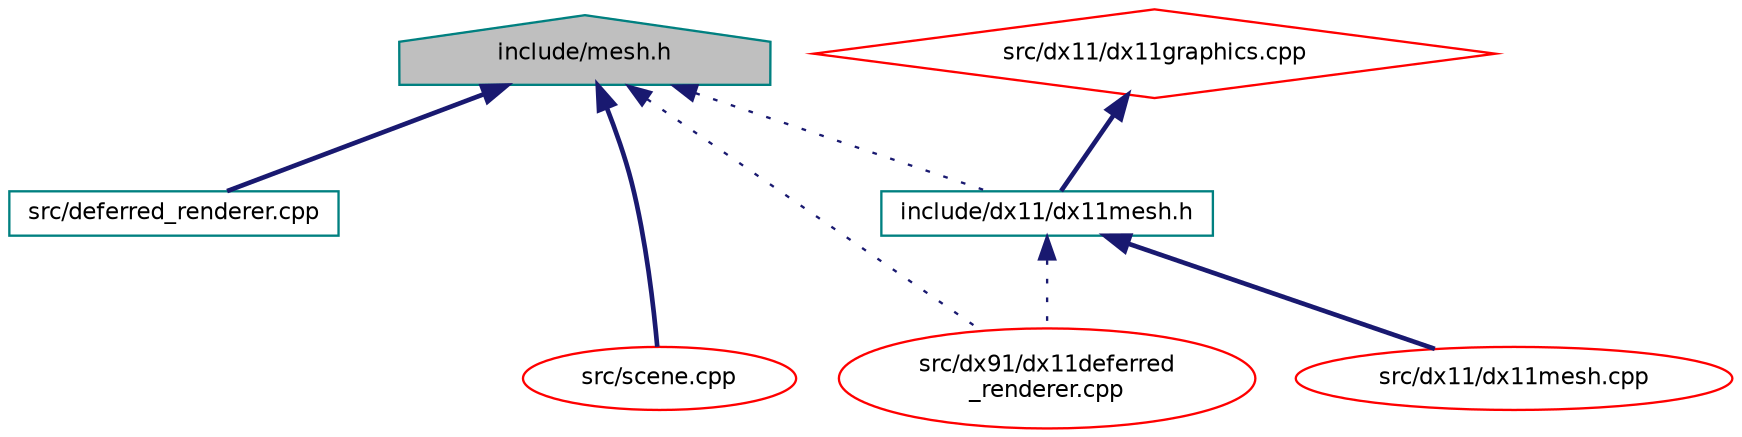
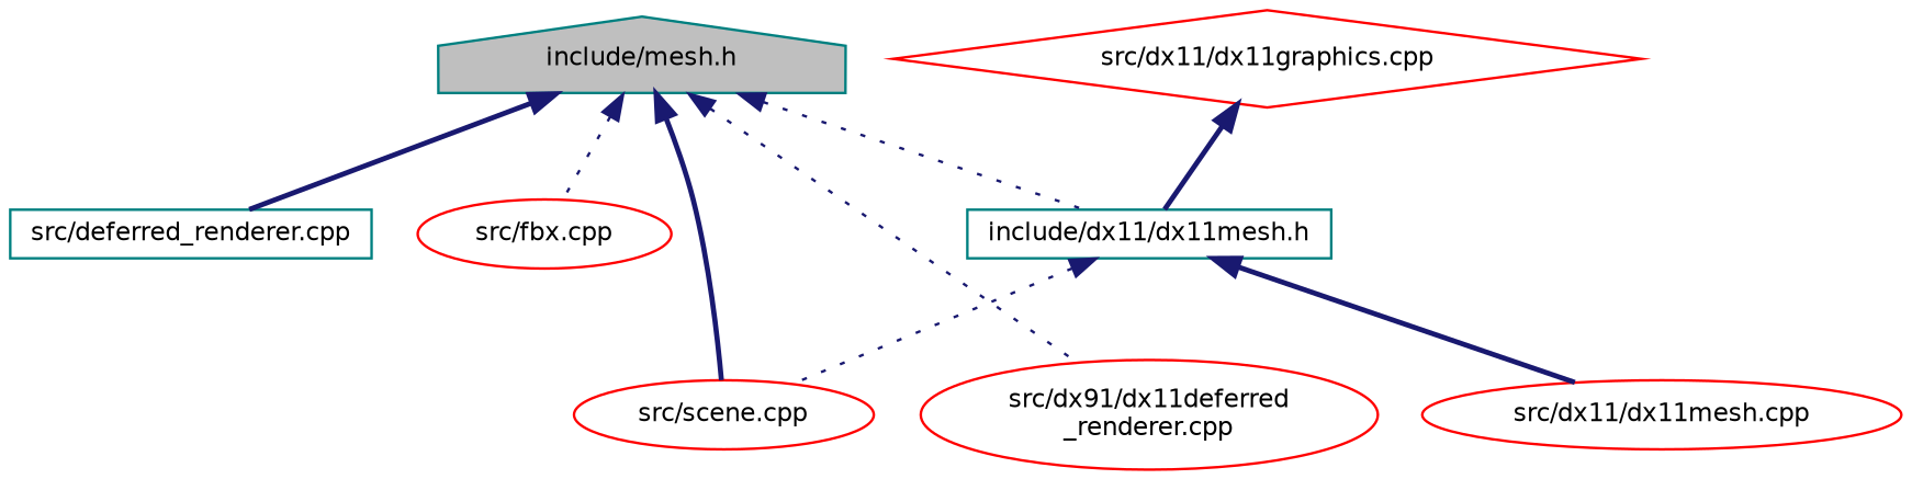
  digraph {
    node [color=red fillcolor=white fontname=Helvetica fontsize=10 shape=ellipse style=filled]
    edge [color=midnightblue dir=back fontname=Helvetica fontsize=10 labelfontname=Helvetica labelfontsize=10 style=dotted]
    n1 [color=teal fillcolor=grey75 fontcolor=black height=0.2 label="include/mesh.h" shape=house width=0.4]
    n2 [color=teal height=0.2 label="include/dx11/dx11mesh.h" shape=box width=0.4]
    n3 [height=0.2 label="src/dx91/dx11deferred\l_renderer.cpp" width=0.4]
    n4 [color=teal height=0.2 label="src/deferred_renderer.cpp" shape=box width=0.4]
+   n5 [height=0.2 label="src/fbx.cpp" width=0.4]
    n6 [height=0.2 label="src/scene.cpp" width=0.4]
    n7 [height=0.2 label="src/dx11/dx11mesh.cpp" width=0.4]
    n8 [height=0.2 label="src/dx11/dx11graphics.cpp" shape=diamond width=0.4]
    n1 -> n2
    n1 -> n3
    n1 -> n4 [style=bold]
+   n1 -> n5
    n1 -> n6 [style=bold]
-   n2 -> n3
+   n2 -> n6
    n2 -> n7 [style=bold]
    n8 -> n2 [style=bold]
  }
